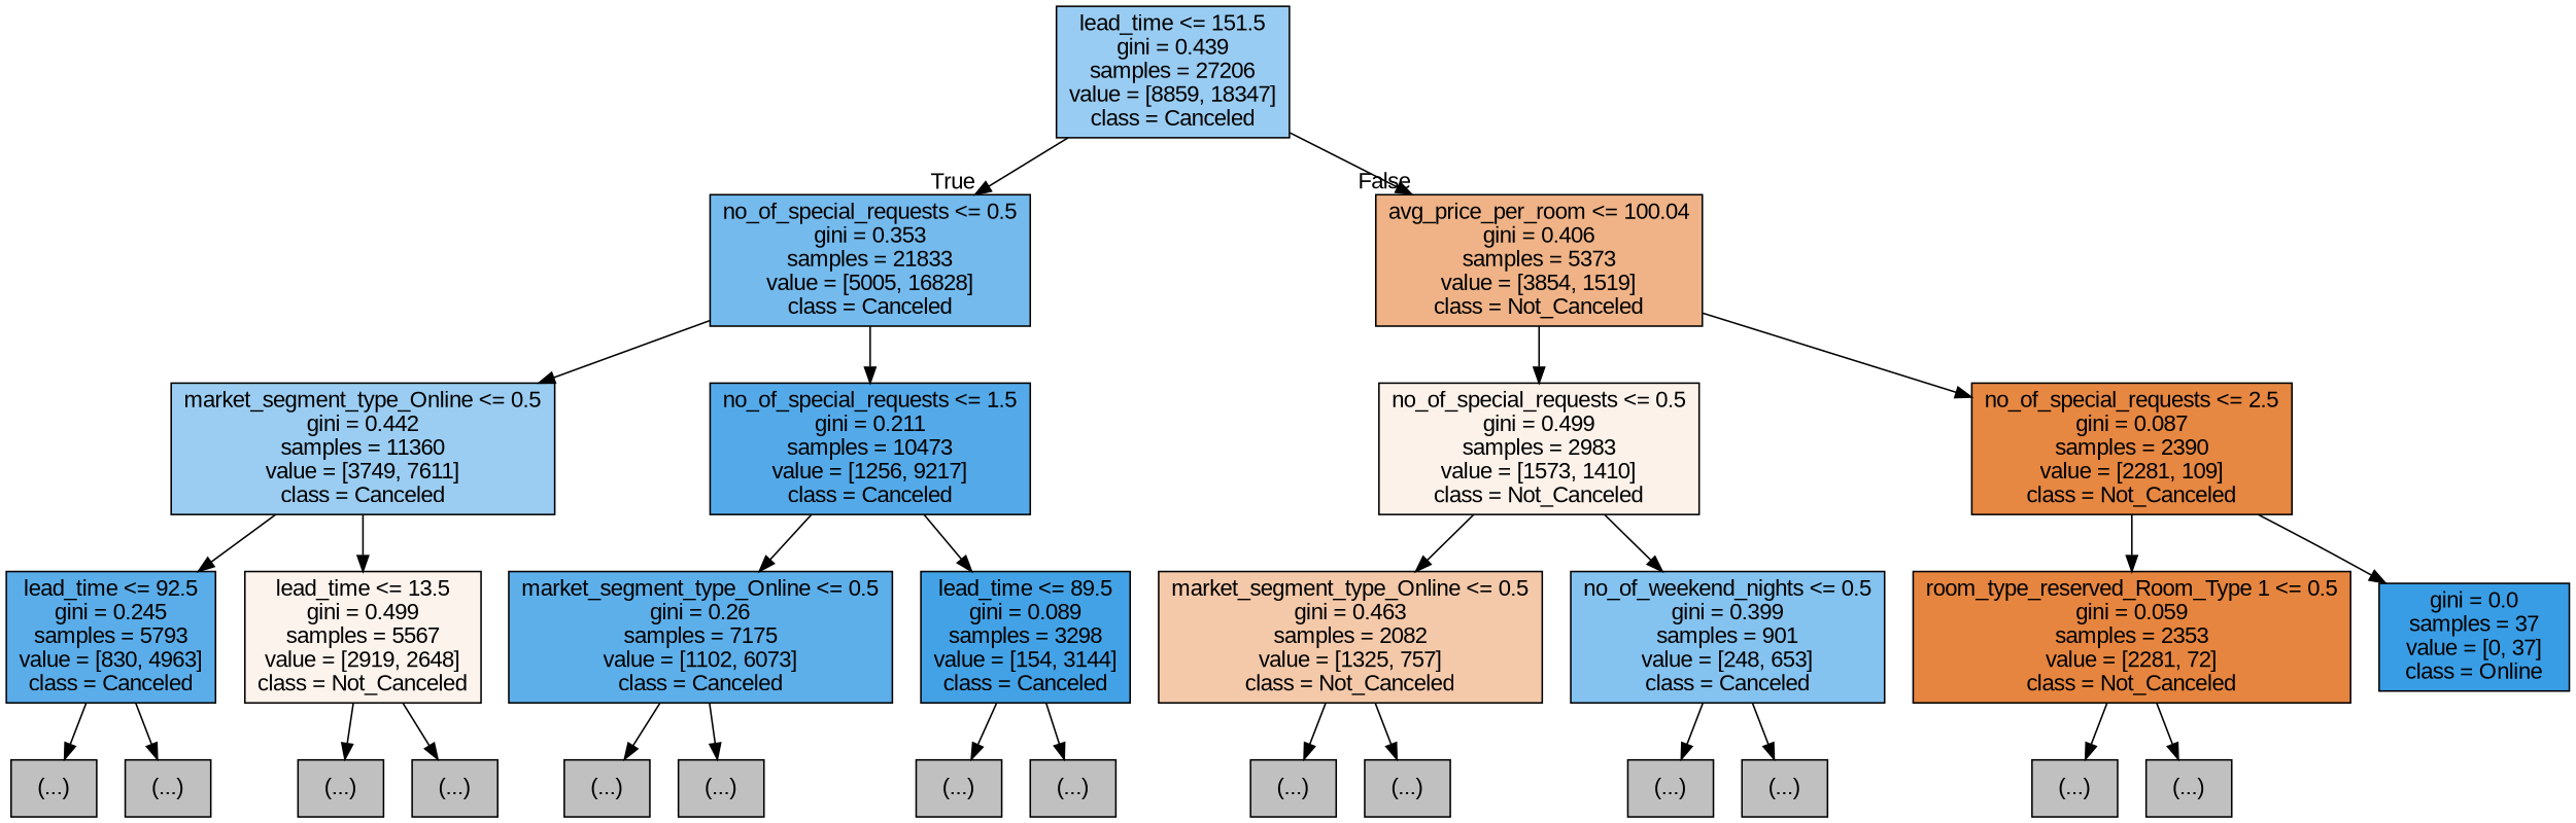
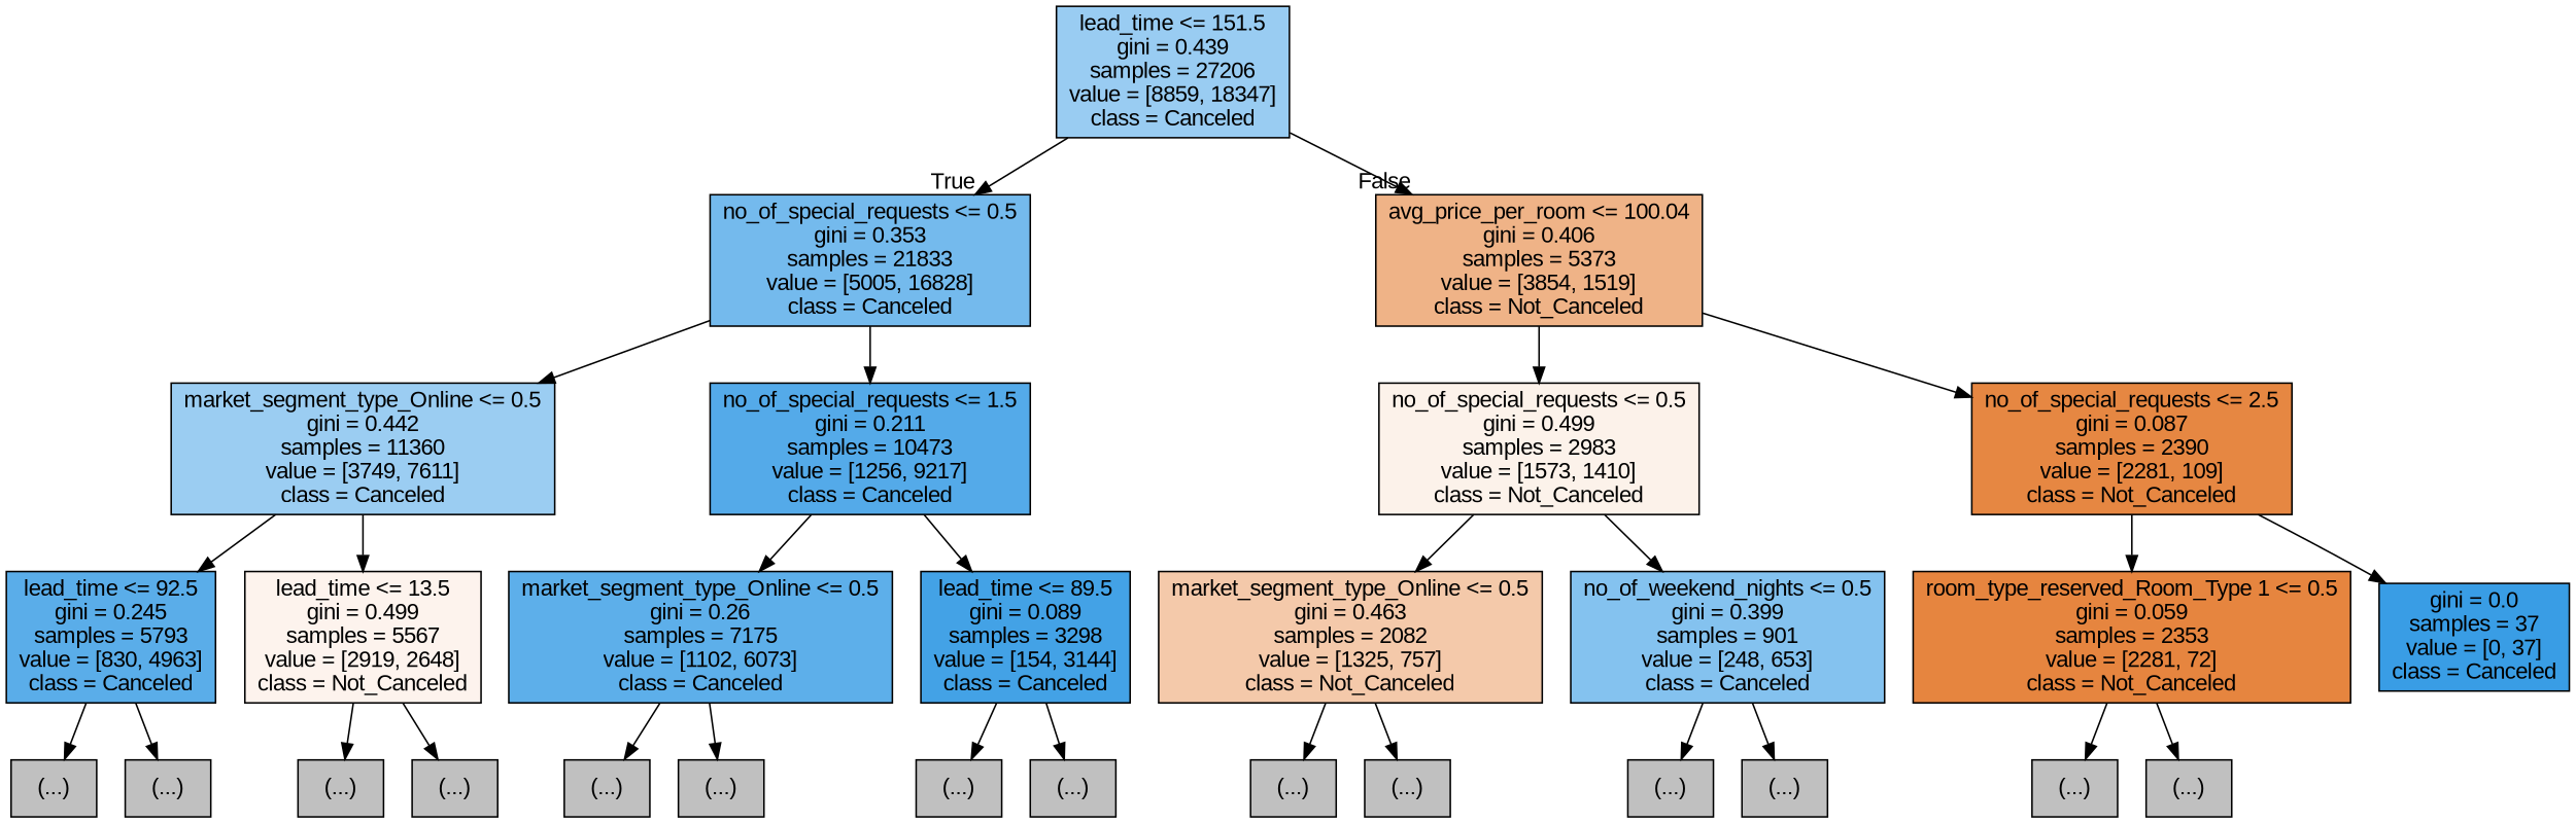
  digraph {
    fontname="Liberation Sans"
    node [color=black fillcolor="#C0C0C0" fontname="Liberation Sans" shape=box style=filled]
    edge [fontname="Liberation Sans"]
    n1 [fillcolor="#99ccf2" label="lead_time <= 151.5\ngini = 0.439\nsamples = 27206\nvalue = [8859, 18347]\nclass = Canceled"]
    n2 [fillcolor="#74baed" label="no_of_special_requests <= 0.5\ngini = 0.353\nsamples = 21833\nvalue = [5005, 16828]\nclass = Canceled"]
    n3 [fillcolor="#efb387" label="avg_price_per_room <= 100.04\ngini = 0.406\nsamples = 5373\nvalue = [3854, 1519]\nclass = Not_Canceled"]
    n4 [fillcolor="#9bcdf2" label="market_segment_type_Online <= 0.5\ngini = 0.442\nsamples = 11360\nvalue = [3749, 7611]\nclass = Canceled"]
    n5 [fillcolor="#54aae9" label="no_of_special_requests <= 1.5\ngini = 0.211\nsamples = 10473\nvalue = [1256, 9217]\nclass = Canceled"]
    n6 [fillcolor="#5aade9" label="lead_time <= 92.5\ngini = 0.245\nsamples = 5793\nvalue = [830, 4963]\nclass = Canceled"]
    n7 [fillcolor="#fdf3ed" label="lead_time <= 13.5\ngini = 0.499\nsamples = 5567\nvalue = [2919, 2648]\nclass = Not_Canceled"]
    n8 [label="(...)"]
    n9 [label="(...)"]
    n10 [label="(...)"]
    n11 [label="(...)"]
    n12 [fillcolor="#5dafea" label="market_segment_type_Online <= 0.5\ngini = 0.26\nsamples = 7175\nvalue = [1102, 6073]\nclass = Canceled"]
    n13 [fillcolor="#43a2e6" label="lead_time <= 89.5\ngini = 0.089\nsamples = 3298\nvalue = [154, 3144]\nclass = Canceled"]
    n14 [label="(...)"]
    n15 [label="(...)"]
    n16 [label="(...)"]
    n17 [label="(...)"]
    n18 [fillcolor="#fcf2ea" label="no_of_special_requests <= 0.5\ngini = 0.499\nsamples = 2983\nvalue = [1573, 1410]\nclass = Not_Canceled"]
    n19 [fillcolor="#e68742" label="no_of_special_requests <= 2.5\ngini = 0.087\nsamples = 2390\nvalue = [2281, 109]\nclass = Not_Canceled"]
    n20 [fillcolor="#f4c9aa" label="market_segment_type_Online <= 0.5\ngini = 0.463\nsamples = 2082\nvalue = [1325, 757]\nclass = Not_Canceled"]
    n21 [fillcolor="#84c2ef" label="no_of_weekend_nights <= 0.5\ngini = 0.399\nsamples = 901\nvalue = [248, 653]\nclass = Canceled"]
    n22 [label="(...)"]
    n23 [label="(...)"]
    n24 [label="(...)"]
    n25 [label="(...)"]
    n26 [fillcolor="#e6853f" label="room_type_reserved_Room_Type 1 <= 0.5\ngini = 0.059\nsamples = 2353\nvalue = [2281, 72]\nclass = Not_Canceled"]
-   n27 [fillcolor="#399de5" label="gini = 0.0\nsamples = 37\nvalue = [0, 37]\nclass = Online"]
+   n27 [fillcolor="#399de5" label="gini = 0.0\nsamples = 37\nvalue = [0, 37]\nclass = Canceled"]
    n28 [label="(...)"]
    n29 [label="(...)"]
    n1 -> n2 [headlabel=True labelangle=45 labeldistance=2.5]
    n1 -> n3 [headlabel=False labelangle=-45 labeldistance=2.5]
    n2 -> n4
    n2 -> n5
    n3 -> n18
    n3 -> n19
    n4 -> n6
    n4 -> n7
    n5 -> n12
    n5 -> n13
    n6 -> n8
    n6 -> n9
    n7 -> n10
    n7 -> n11
    n12 -> n14
    n12 -> n15
    n13 -> n16
    n13 -> n17
    n18 -> n20
    n18 -> n21
    n19 -> n26
    n19 -> n27
    n20 -> n22
    n20 -> n23
    n21 -> n24
    n21 -> n25
    n26 -> n28
    n26 -> n29
  }
